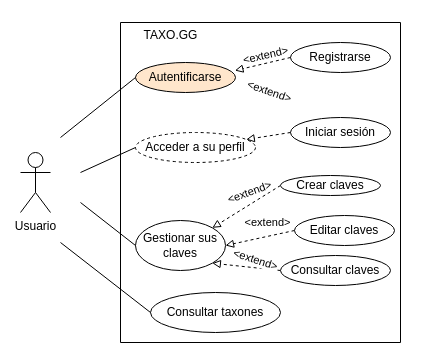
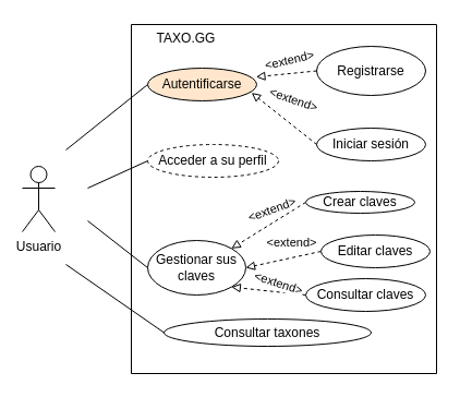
  <mxCell id="0" />
  <mxCell id="1" parent="0" />
  <mxCell id="2" value="Usuario" style="shape=umlActor;verticalLabelPosition=bottom;verticalAlign=top;html=1;outlineConnect=0;" vertex="1" parent="1"><mxGeometry x="20" y="152" width="30" height="60" as="geometry" /></mxCell>
  <mxCell id="3" value="" style="swimlane;startSize=0;" vertex="1" parent="1"><mxGeometry x="120" y="22" width="280" height="320" as="geometry"><mxRectangle x="230" y="110" width="50" height="40" as="alternateBounds" /></mxGeometry></mxCell>
  <mxCell id="4" value="Gestionar sus claves" style="ellipse;whiteSpace=wrap;html=1;" vertex="1" parent="3"><mxGeometry x="15" y="198" width="90" height="50" as="geometry" /></mxCell>
  <mxCell id="5" style="rounded=0;orthogonalLoop=1;jettySize=auto;html=1;exitX=0;exitY=0.5;exitDx=0;exitDy=0;entryX=1;entryY=1;entryDx=0;entryDy=0;dashed=1;endArrow=block;endFill=0;" edge="1" parent="3" source="7" target="4"><mxGeometry relative="1" as="geometry" /></mxCell>
  <mxCell id="6" value="&amp;lt;extend&amp;gt;" style="edgeLabel;html=1;align=center;verticalAlign=middle;resizable=0;points=[];rotation=18;" vertex="1" connectable="0" parent="5"><mxGeometry x="-0.066" y="-1" relative="1" as="geometry"><mxPoint x="6" y="-7" as="offset" /></mxGeometry></mxCell>
  <mxCell id="7" value="Consultar claves" style="ellipse;whiteSpace=wrap;html=1;" vertex="1" parent="3"><mxGeometry x="160" y="233" width="110" height="30" as="geometry" /></mxCell>
  <mxCell id="8" style="rounded=0;orthogonalLoop=1;jettySize=auto;html=1;exitX=0;exitY=0.5;exitDx=0;exitDy=0;entryX=1;entryY=0;entryDx=0;entryDy=0;dashed=1;endArrow=block;endFill=0;" edge="1" parent="3" source="9" target="4"><mxGeometry relative="1" as="geometry" /></mxCell>
  <mxCell id="9" value="Crear claves" style="ellipse;whiteSpace=wrap;html=1;" vertex="1" parent="3"><mxGeometry x="160" y="153" width="100" height="20" as="geometry" /></mxCell>
  <mxCell id="10" style="rounded=0;orthogonalLoop=1;jettySize=auto;html=1;exitX=0;exitY=0.5;exitDx=0;exitDy=0;entryX=1;entryY=0.5;entryDx=0;entryDy=0;dashed=1;endArrow=block;endFill=0;" edge="1" parent="3" source="11" target="4"><mxGeometry relative="1" as="geometry" /></mxCell>
  <mxCell id="11" value="Editar claves" style="ellipse;whiteSpace=wrap;html=1;" vertex="1" parent="3"><mxGeometry x="174" y="193" width="100" height="30" as="geometry" /></mxCell>
  <mxCell id="12" value="&amp;lt;extend&amp;gt;" style="edgeLabel;html=1;align=center;verticalAlign=middle;resizable=0;points=[];rotation=0;" vertex="1" connectable="0" parent="3"><mxGeometry x="146.078" y="199.0" as="geometry" /></mxCell>
  <mxCell id="13" value="&amp;lt;extend&amp;gt;" style="edgeLabel;html=1;align=center;verticalAlign=middle;resizable=0;points=[];rotation=-20;" vertex="1" connectable="0" parent="3"><mxGeometry x="128.998" y="169.0" as="geometry"><mxPoint x="-1.282" y="0.598" as="offset" /></mxGeometry></mxCell>
- <mxCell id="14" value="Registrarse" style="ellipse;whiteSpace=wrap;html=1;" vertex="1" parent="3"><mxGeometry x="170" y="20" width="100" height="30" as="geometry" /></mxCell>
+ <mxCell id="14" value="Registrarse" style="ellipse;whiteSpace=wrap;html=1;" vertex="1" parent="3"><mxGeometry x="170" y="20" width="100" height="45" as="geometry" /></mxCell>
  <mxCell id="15" value="Iniciar sesión" style="ellipse;whiteSpace=wrap;html=1;" vertex="1" parent="3"><mxGeometry x="170" y="95" width="100" height="30" as="geometry" /></mxCell>
  <mxCell id="16" value="Acceder a su perfil" style="ellipse;whiteSpace=wrap;html=1;dashed=1;" vertex="1" parent="3"><mxGeometry x="15" y="110" width="120" height="30" as="geometry" /></mxCell>
- <mxCell id="17" value="Consultar taxones" style="ellipse;whiteSpace=wrap;html=1;" vertex="1" parent="3"><mxGeometry x="30" y="270" width="130" height="40" as="geometry" /></mxCell>
+ <mxCell id="17" value="Consultar taxones" style="ellipse;whiteSpace=wrap;html=1;" vertex="1" parent="3"><mxGeometry x="30" y="270" width="190" height="25" as="geometry" /></mxCell>
  <mxCell id="18" value="Autentificarse" style="ellipse;whiteSpace=wrap;html=1;fillColor=#ffe6cc;" vertex="1" parent="3"><mxGeometry x="15" y="40" width="100" height="30" as="geometry" /></mxCell>
  <mxCell id="19" style="rounded=0;orthogonalLoop=1;jettySize=auto;html=1;exitX=0;exitY=0.5;exitDx=0;exitDy=0;dashed=1;endArrow=block;endFill=0;entryX=0.994;entryY=0.269;entryDx=0;entryDy=0;entryPerimeter=0;" edge="1" parent="3" source="14" target="18"><mxGeometry relative="1" as="geometry"><mxPoint x="170" y="178" as="sourcePoint" /><mxPoint x="107" y="200" as="targetPoint" /></mxGeometry></mxCell>
- <mxCell id="20" style="rounded=0;orthogonalLoop=1;jettySize=auto;html=1;exitX=0;exitY=0.5;exitDx=0;exitDy=0;dashed=1;endArrow=block;endFill=0;" edge="1" parent="3" source="15" target="16"><mxGeometry relative="1" as="geometry"><mxPoint x="170" y="50" as="sourcePoint" /><mxPoint x="119" y="58" as="targetPoint" /></mxGeometry></mxCell>
+ <mxCell id="20" style="rounded=0;orthogonalLoop=1;jettySize=auto;html=1;exitX=0;exitY=0.5;exitDx=0;exitDy=0;dashed=1;endArrow=block;endFill=0;entryX=0.953;entryY=0.752;entryDx=0;entryDy=0;entryPerimeter=0;" edge="1" parent="3" source="15" target="18"><mxGeometry relative="1" as="geometry"><mxPoint x="170" y="50" as="sourcePoint" /><mxPoint x="119" y="58" as="targetPoint" /></mxGeometry></mxCell>
  <mxCell id="21" value="&amp;lt;extend&amp;gt;" style="edgeLabel;html=1;align=center;verticalAlign=middle;resizable=0;points=[];rotation=347;" vertex="1" connectable="0" parent="3"><mxGeometry x="143.998" y="33.0" as="geometry" /></mxCell>
  <mxCell id="22" value="&amp;lt;extend&amp;gt;" style="edgeLabel;html=1;align=center;verticalAlign=middle;resizable=0;points=[];rotation=19;" vertex="1" connectable="0" parent="3"><mxGeometry x="148.998" y="68.0" as="geometry" /></mxCell>
  <mxCell id="23" style="rounded=0;orthogonalLoop=1;jettySize=auto;html=1;exitX=0;exitY=0.5;exitDx=0;exitDy=0;endArrow=none;endFill=0;" edge="1" parent="1" source="16"><mxGeometry relative="1" as="geometry"><mxPoint x="80" y="172" as="targetPoint" /><mxPoint x="204" y="116" as="sourcePoint" /></mxGeometry></mxCell>
  <mxCell id="24" style="rounded=0;orthogonalLoop=1;jettySize=auto;html=1;exitX=0;exitY=0.5;exitDx=0;exitDy=0;endArrow=none;endFill=0;" edge="1" parent="1" source="4"><mxGeometry relative="1" as="geometry"><mxPoint x="80" y="202" as="targetPoint" /><mxPoint x="145" y="157" as="sourcePoint" /></mxGeometry></mxCell>
  <mxCell id="25" style="rounded=0;orthogonalLoop=1;jettySize=auto;html=1;exitX=0;exitY=0.5;exitDx=0;exitDy=0;endArrow=none;endFill=0;" edge="1" parent="1" source="17"><mxGeometry relative="1" as="geometry"><mxPoint x="60" y="242" as="targetPoint" /><mxPoint x="105" y="302" as="sourcePoint" /></mxGeometry></mxCell>
  <mxCell id="26" style="rounded=0;orthogonalLoop=1;jettySize=auto;html=1;exitX=0;exitY=0.5;exitDx=0;exitDy=0;endArrow=none;endFill=0;" edge="1" parent="1" source="18"><mxGeometry relative="1" as="geometry"><mxPoint x="60" y="137" as="targetPoint" /><mxPoint x="125" y="112" as="sourcePoint" /></mxGeometry></mxCell>
  <mxCell id="27" value="TAXO.GG" style="text;html=1;align=center;verticalAlign=middle;resizable=0;points=[];autosize=1;strokeColor=none;fillColor=none;" vertex="1" parent="1"><mxGeometry x="130" y="20" width="80" height="30" as="geometry" /></mxCell>
